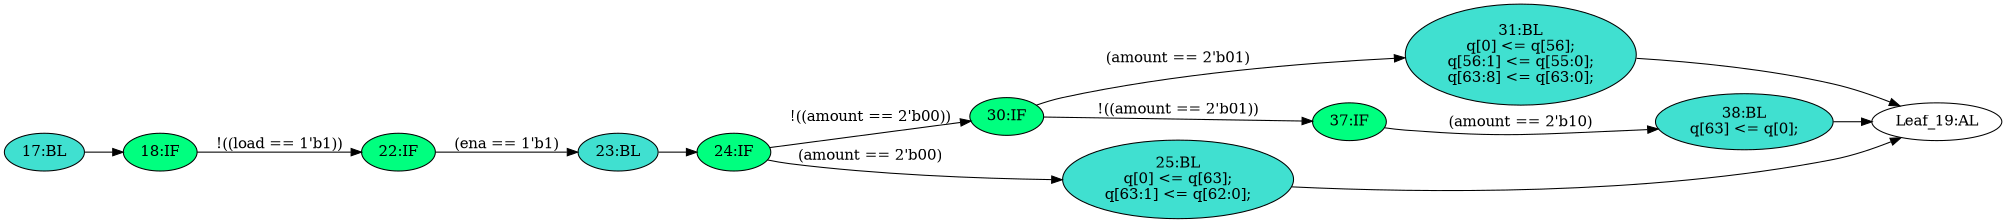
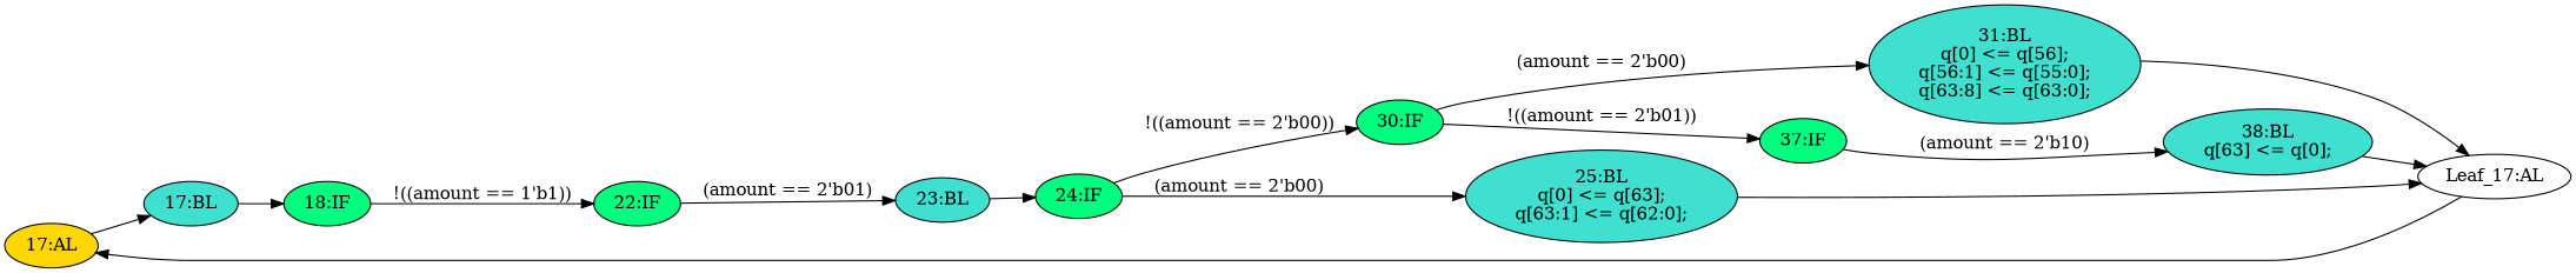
  strict digraph {
    rankdir=LR
    node [fillcolor=turquoise statements="[]" style=filled typ=Block]
    edge [cond="[]" lineno=None]
+   n1 [ast="<pyverilog.vparser.ast.Always object at 0x7f19091b7090>" clk_sens=True fillcolor=gold label="17:AL" sens="['clk']" typ=Always use_var="['load', 'ena', 'amount', 'data', 'q']"]
    n2 [ast="<pyverilog.vparser.ast.Block object at 0x7f19094750d0>" label="17:BL"]
    n3 [ast="<pyverilog.vparser.ast.IfStatement object at 0x7f19091a4890>" fillcolor=springgreen label="18:IF" typ=IfStatement]
    n4 [ast="<pyverilog.vparser.ast.IfStatement object at 0x7f19091b2550>" fillcolor=springgreen label="22:IF" typ=IfStatement]
    n5 [ast="<pyverilog.vparser.ast.Block object at 0x7f1909058d50>" label="31:BL\nq[0] <= q[56];\nq[56:1] <= q[55:0];\nq[63:8] <= q[63:0];" statements="[<pyverilog.vparser.ast.NonblockingSubstitution object at 0x7f1909058a10>, <pyverilog.vparser.ast.NonblockingSubstitution object at 0x7f1909058810>, <pyverilog.vparser.ast.NonblockingSubstitution object at 0x7f1909058fd0>]"]
-   n6 [def_var="['q']" label="Leaf_19:AL" fillcolor="" statements="" style="" typ=""]
+   n6 [def_var="['q']" label="Leaf_17:AL" fillcolor="" statements="" style="" typ=""]
    n7 [ast="<pyverilog.vparser.ast.IfStatement object at 0x7f1909058550>" fillcolor=springgreen label="37:IF" typ=IfStatement]
    n8 [ast="<pyverilog.vparser.ast.Block object at 0x7f1909058590>" label="38:BL\nq[63] <= q[0];" statements="[<pyverilog.vparser.ast.NonblockingSubstitution object at 0x7f1909058ed0>]"]
    n9 [ast="<pyverilog.vparser.ast.Block object at 0x7f19091b2450>" label="23:BL"]
    n10 [ast="<pyverilog.vparser.ast.IfStatement object at 0x7f190951ee50>" fillcolor=springgreen label="24:IF" typ=IfStatement]
    n11 [ast="<pyverilog.vparser.ast.IfStatement object at 0x7f19090589d0>" fillcolor=springgreen label="30:IF" typ=IfStatement]
    n12 [ast="<pyverilog.vparser.ast.Block object at 0x7f19091a7f50>" label="25:BL\nq[0] <= q[63];\nq[63:1] <= q[62:0];" statements="[<pyverilog.vparser.ast.NonblockingSubstitution object at 0x7f19091a7ad0>, <pyverilog.vparser.ast.NonblockingSubstitution object at 0x7f190c864190>]"]
+   n1 -> n2
    n2 -> n3
-   n3 -> n4 [cond="['load']" label="!((load == 1'b1))" lineno=18]
-   n4 -> n9 [cond="['ena']" label="(ena == 1'b1)" lineno=22]
+   n3 -> n4 [cond="['load']" label="!((amount == 1'b1))" lineno=18]
+   n4 -> n9 [cond="['ena']" label="(amount == 2'b01)" lineno=22]
    n5 -> n6
+   n6 -> n1 [cond="" lineno=""]
    n7 -> n8 [cond="['amount']" label="(amount == 2'b10)" lineno=37]
    n8 -> n6
    n9 -> n10
    n10 -> n11 [cond="['amount']" label="!((amount == 2'b00))" lineno=24]
    n10 -> n12 [cond="['amount']" label="(amount == 2'b00)" lineno=24]
-   n11 -> n5 [cond="['amount']" label="(amount == 2'b01)" lineno=30]
+   n11 -> n5 [cond="['amount']" label="(amount == 2'b00)" lineno=30]
    n11 -> n7 [cond="['amount']" label="!((amount == 2'b01))" lineno=30]
    n12 -> n6
  }
